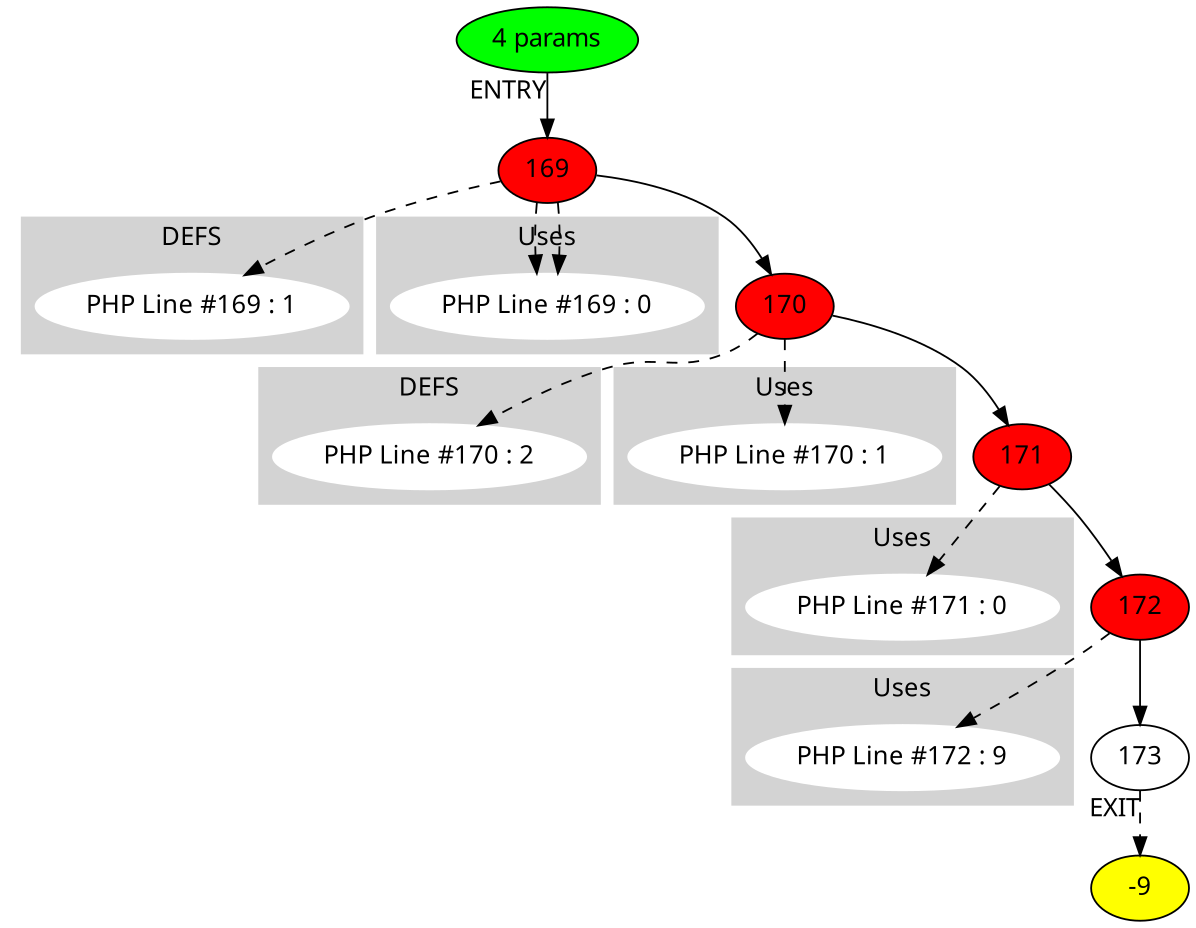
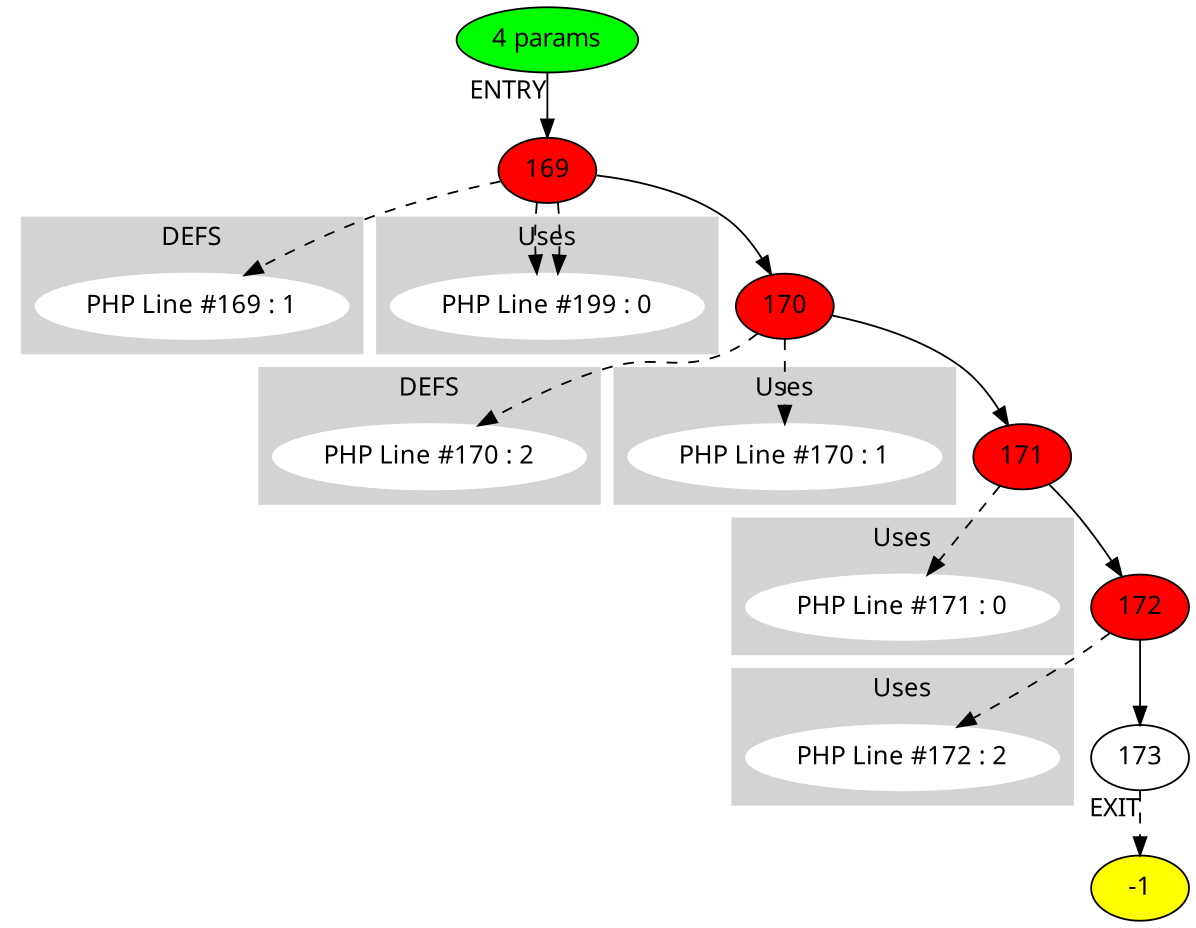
  digraph {
    fontname="Noto Sans"
    node [fontname="Noto Sans" style=filled]
    edge [fontname="Noto Sans" style=dashed]
    n1 [color=white label="PHP Line #169 : 1"]
    n2 [color=white label="PHP Line #170 : 2"]
-   n3 [color=white label="PHP Line #169 : 0"]
+   n3 [color=white label="PHP Line #199 : 0"]
    n4 [color=white label="PHP Line #170 : 1"]
    n5 [color=white label="PHP Line #171 : 0"]
-   n6 [color=white label="PHP Line #172 : 9"]
+   n6 [color=white label="PHP Line #172 : 2"]
    n7 [fillcolor=red label=169]
    n8 [fillcolor=red label=170]
    n9 [fillcolor=red label=171]
    n10 [fillcolor=red label=172]
    n11 [label=173 style=""]
-   -1 [fillcolor=yellow label=-9]
+   -1 [fillcolor=yellow]
    n13 [fillcolor=green label="4 params"]
    subgraph cluster_1 {
      color=lightgrey
      label=DEFS
      style=filled
      n1
    }
    subgraph cluster_2 {
      color=lightgrey
      label=DEFS
      style=filled
      n2
    }
    subgraph cluster_3 {
      color=lightgrey
      label=Uses
      style=filled
      n3
    }
    subgraph cluster_4 {
      color=lightgrey
      label=Uses
      style=filled
      n4
    }
    subgraph cluster_5 {
      color=lightgrey
      label=Uses
      style=filled
      n5
    }
    subgraph cluster_6 {
      color=lightgrey
      label=Uses
      style=filled
      n6
    }
    n7 -> n1
    n7 -> n3
    n7 -> n3
    n7 -> n8 [style=""]
    n8 -> n2
    n8 -> n4
    n8 -> n9 [style=""]
    n9 -> n5
    n9 -> n10 [style=""]
    n10 -> n6
    n10 -> n11 [style=""]
    n11 -> -1 [xlabel=EXIT]
    n13 -> n7 [xlabel=ENTRY style=""]
  }
